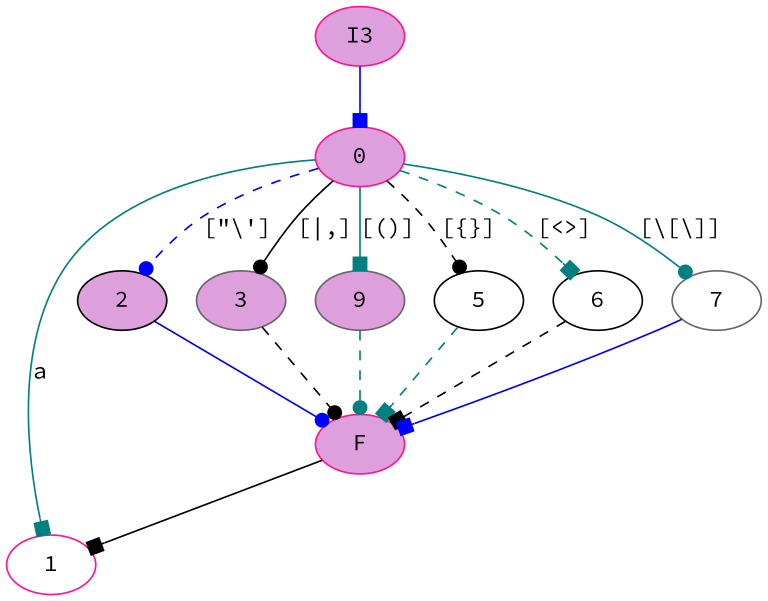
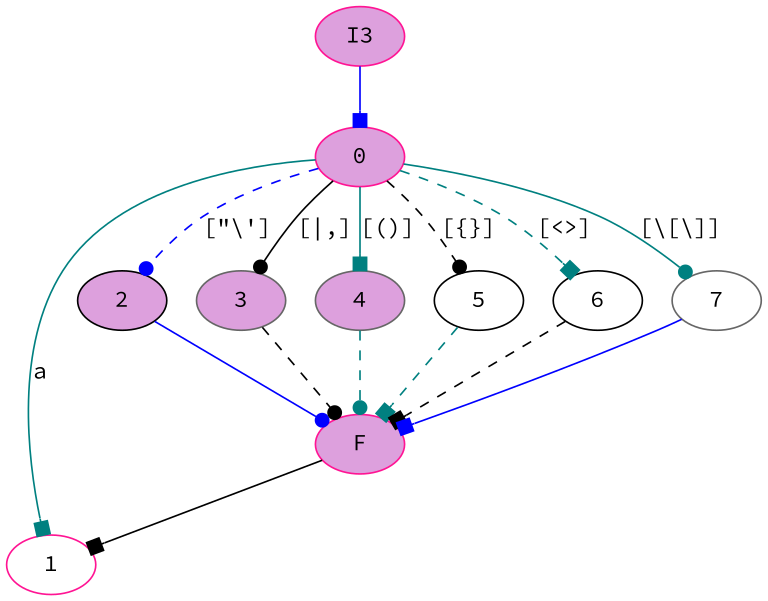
  digraph {
    fontname="Source Code Pro"
    vcsn_context="[\"\\'()\\,\\<\\>\\[\\]a-z{\\|}]? → 𝔹"
    node [color=deeppink fillcolor=plum fontname="Source Code Pro" style=filled]
    edge [arrowhead=box color=teal fontname="Source Code Pro" style=solid]
    1 [fillcolor=white]
    0
    2 [color=black]
    3 [color=gray40]
-   4 [color=gray40 label=9]
+   4 [color=gray40]
    5 [color=black fillcolor=white]
    6 [color=black fillcolor=white]
    7 [color=gray40 fillcolor=white]
    F
    n10 [label=I3]
    0 -> 1 [label=a]
    0 -> 2 [arrowhead=dot color=blue label="[\"\\']" style=dashed]
    0 -> 3 [arrowhead=dot color=black label="[|,]"]
    0 -> 4 [label="[()]"]
    0 -> 5 [arrowhead=dot color=black label="[{}]" style=dashed]
    0 -> 6 [label="[<>]" style=dashed]
    0 -> 7 [arrowhead=dot label="[\\[\\]]"]
    2 -> F [arrowhead=dot color=blue]
    3 -> F [arrowhead=dot color=black style=dashed]
    4 -> F [arrowhead=dot style=dashed]
    5 -> F [style=dashed]
    6 -> F [color=black style=dashed]
    7 -> F [color=blue]
    F -> 1 [color=black]
    n10 -> 0 [color=blue]
  }
